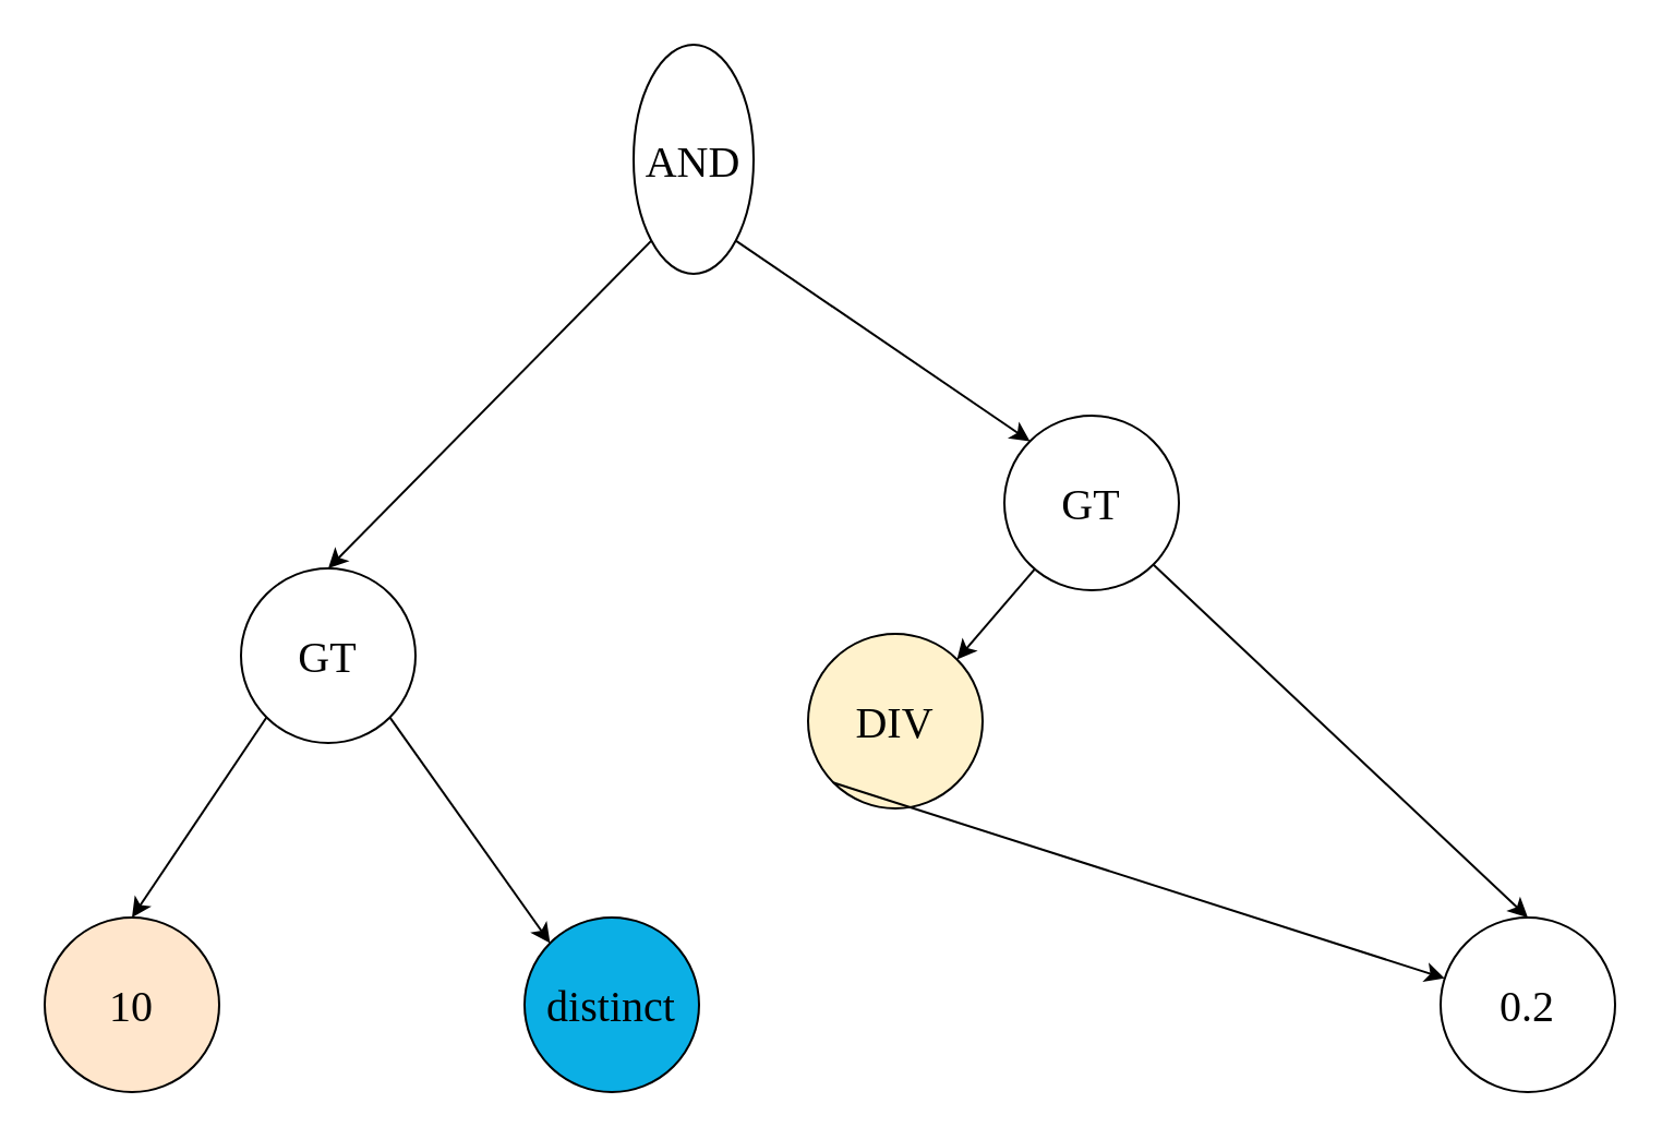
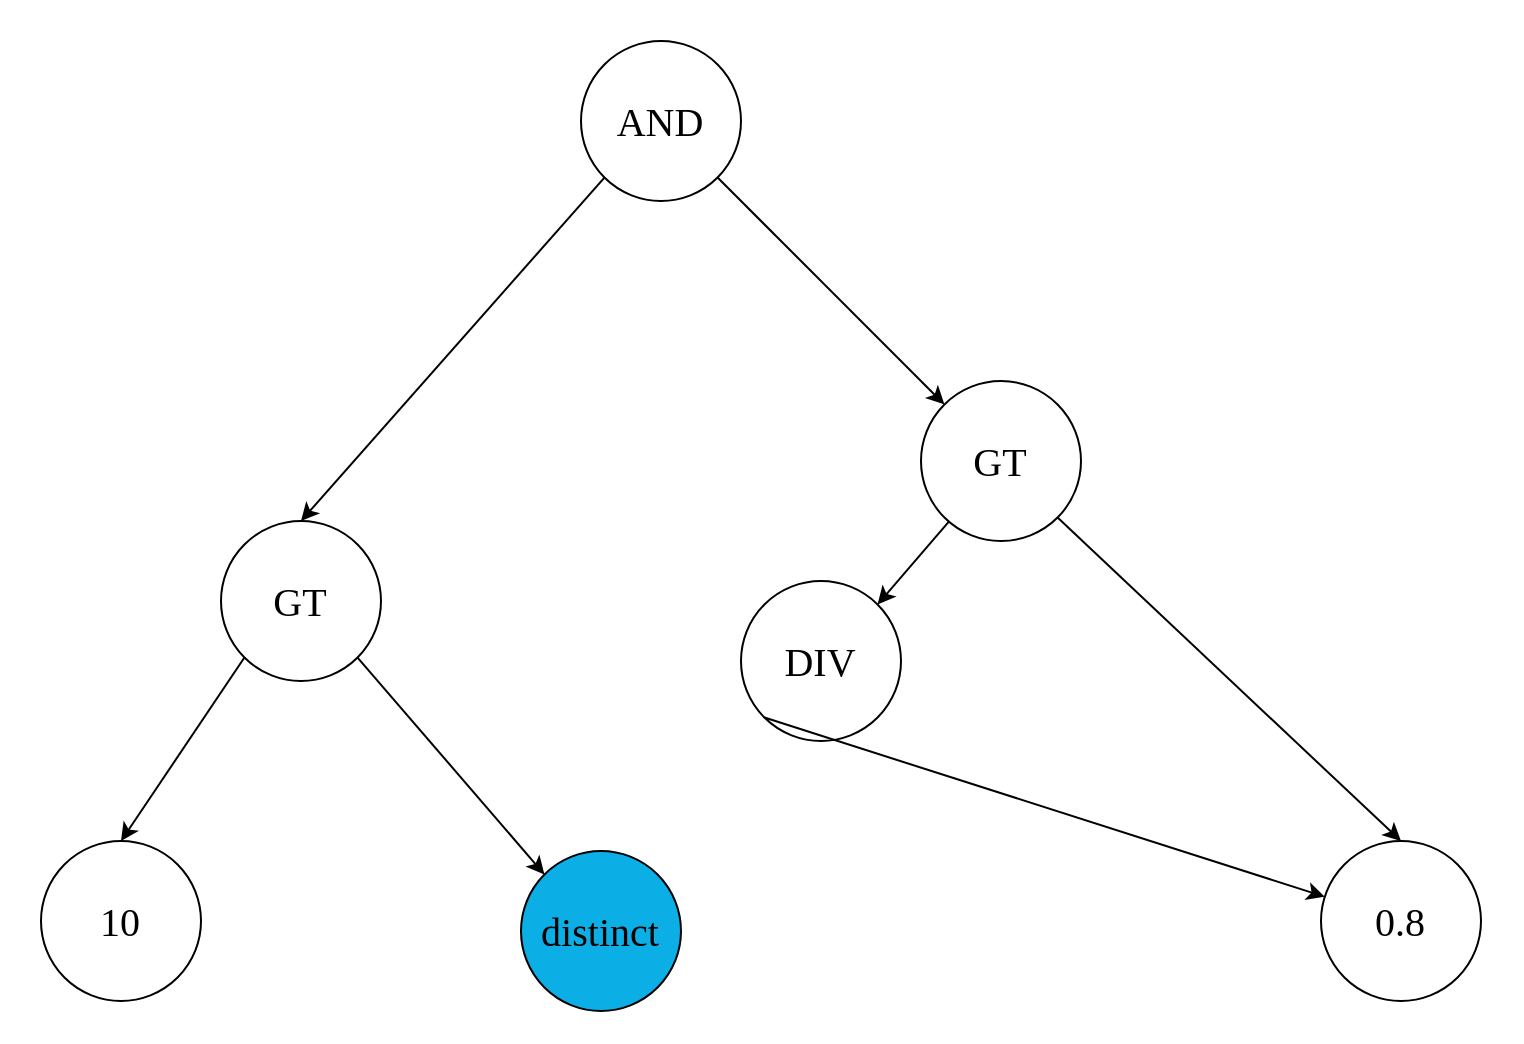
  <mxCell id="0" />
  <mxCell id="1" parent="0" />
- <mxCell id="2" value="&lt;span style=&quot;font-size: 20px&quot;&gt;&lt;font&gt;AND&lt;/font&gt;&lt;/span&gt;" style="ellipse;whiteSpace=wrap;html=1;aspect=fixed;fontStyle=0;fontSize=20;fontFamily=TencentSans;" vertex="1" parent="1"><mxGeometry x="290" y="20" width="55" height="105" as="geometry" /></mxCell>
- <mxCell id="3" value="&lt;span style=&quot;font-size: 20px&quot;&gt;&lt;font&gt;distinct&lt;/font&gt;&lt;/span&gt;" style="ellipse;whiteSpace=wrap;html=1;aspect=fixed;fontStyle=0;fontSize=20;fontFamily=TencentSans;fillColor=#0BAFE5;" vertex="1" parent="1"><mxGeometry x="240" y="420" width="80" height="80" as="geometry" /></mxCell>
- <mxCell id="4" value="&lt;span style=&quot;font-size: 20px&quot;&gt;&lt;font&gt;DIV&lt;/font&gt;&lt;/span&gt;" style="ellipse;whiteSpace=wrap;html=1;aspect=fixed;fontStyle=0;fontSize=20;fontFamily=TencentSans;fillColor=#fff2cc;" vertex="1" parent="1"><mxGeometry x="370" y="290" width="80" height="80" as="geometry" /></mxCell>
+ <mxCell id="2" value="&lt;span style=&quot;font-size: 20px&quot;&gt;&lt;font&gt;AND&lt;/font&gt;&lt;/span&gt;" style="ellipse;whiteSpace=wrap;html=1;aspect=fixed;fontStyle=0;fontSize=20;fontFamily=TencentSans;" vertex="1" parent="1"><mxGeometry x="290" width="80" height="80" as="geometry" y="20" /></mxCell>
+ <mxCell id="3" value="&lt;span style=&quot;font-size: 20px&quot;&gt;&lt;font&gt;distinct&lt;/font&gt;&lt;/span&gt;" style="ellipse;whiteSpace=wrap;html=1;aspect=fixed;fontStyle=0;fontSize=20;fontFamily=TencentSans;fillColor=#0BAFE5;" vertex="1" parent="1"><mxGeometry x="260" y="425" width="80" height="80" as="geometry" /></mxCell>
+ <mxCell id="4" value="&lt;span style=&quot;font-size: 20px&quot;&gt;&lt;font&gt;DIV&lt;/font&gt;&lt;/span&gt;" style="ellipse;whiteSpace=wrap;html=1;aspect=fixed;fontStyle=0;fontSize=20;fontFamily=TencentSans;" vertex="1" parent="1"><mxGeometry x="370" y="290" width="80" height="80" as="geometry" /></mxCell>
  <mxCell id="5" value="" style="endArrow=classic;html=1;exitX=1;exitY=1;exitDx=0;exitDy=0;entryX=0;entryY=0;entryDx=0;entryDy=0;fontStyle=0;fontSize=20;fontFamily=TencentSans;" edge="1" parent="1" source="2" target="11"><mxGeometry width="50" height="50" relative="1" as="geometry"><mxPoint x="276.451" y="217.635" as="sourcePoint" /><mxPoint x="430" y="280" as="targetPoint" /></mxGeometry></mxCell>
  <mxCell id="6" value="&lt;span style=&quot;font-size: 20px&quot;&gt;&lt;font&gt;GT&lt;/font&gt;&lt;/span&gt;" style="ellipse;whiteSpace=wrap;html=1;aspect=fixed;fontStyle=0;fontSize=20;fontFamily=TencentSans;" vertex="1" parent="1"><mxGeometry x="110" y="260" width="80" height="80" as="geometry" /></mxCell>
- <mxCell id="7" value="&lt;span style=&quot;font-size: 20px&quot;&gt;&lt;font&gt;10&lt;/font&gt;&lt;/span&gt;" style="ellipse;whiteSpace=wrap;html=1;aspect=fixed;fontStyle=0;fontSize=20;fontFamily=TencentSans;fillColor=#ffe6cc;" vertex="1" parent="1"><mxGeometry x="20" y="420" width="80" height="80" as="geometry" /></mxCell>
+ <mxCell id="7" value="&lt;span style=&quot;font-size: 20px&quot;&gt;&lt;font&gt;10&lt;/font&gt;&lt;/span&gt;" style="ellipse;whiteSpace=wrap;html=1;aspect=fixed;fontStyle=0;fontSize=20;fontFamily=TencentSans;" vertex="1" parent="1"><mxGeometry x="20" y="420" width="80" height="80" as="geometry" /></mxCell>
  <mxCell id="8" value="" style="endArrow=classic;html=1;exitX=0;exitY=1;exitDx=0;exitDy=0;fontStyle=0;fontSize=20;fontFamily=TencentSans;entryX=0.5;entryY=0;entryDx=0;entryDy=0;" edge="1" parent="1" source="6" target="7"><mxGeometry width="50" height="50" relative="1" as="geometry"><mxPoint x="318.284" y="208.284" as="sourcePoint" /><mxPoint x="80" y="420" as="targetPoint" /></mxGeometry></mxCell>
  <mxCell id="9" value="" style="endArrow=classic;html=1;exitX=1;exitY=1;exitDx=0;exitDy=0;fontStyle=0;fontSize=20;fontFamily=TencentSans;entryX=0;entryY=0;entryDx=0;entryDy=0;" edge="1" parent="1" source="6" target="3"><mxGeometry width="50" height="50" relative="1" as="geometry"><mxPoint x="141.716" y="358.284" as="sourcePoint" /><mxPoint x="210" y="420" as="targetPoint" /></mxGeometry></mxCell>
  <mxCell id="10" value="" style="endArrow=classic;html=1;exitX=0;exitY=1;exitDx=0;exitDy=0;entryX=0.5;entryY=0;entryDx=0;entryDy=0;fontStyle=0;fontSize=20;fontFamily=TencentSans;" edge="1" parent="1" source="2" target="6"><mxGeometry width="50" height="50" relative="1" as="geometry"><mxPoint x="131.716" y="338.284" as="sourcePoint" /><mxPoint x="90" y="430" as="targetPoint" /></mxGeometry></mxCell>
  <mxCell id="11" value="&lt;span style=&quot;font-size: 20px;&quot;&gt;GT&lt;/span&gt;" style="ellipse;whiteSpace=wrap;html=1;aspect=fixed;fontStyle=0;fontSize=20;fontFamily=TencentSans;" vertex="1" parent="1"><mxGeometry x="460" y="190" width="80" height="80" as="geometry" /></mxCell>
- <mxCell id="12" value="&lt;span style=&quot;font-size: 20px&quot;&gt;&lt;font&gt;0.2&lt;/font&gt;&lt;/span&gt;" style="ellipse;whiteSpace=wrap;html=1;aspect=fixed;fontStyle=0;fontSize=20;fontFamily=TencentSans;" vertex="1" parent="1"><mxGeometry x="660" y="420" width="80" height="80" as="geometry" /></mxCell>
+ <mxCell id="12" value="&lt;span style=&quot;font-size: 20px&quot;&gt;&lt;font&gt;0.8&lt;/font&gt;&lt;/span&gt;" style="ellipse;whiteSpace=wrap;html=1;aspect=fixed;fontStyle=0;fontSize=20;fontFamily=TencentSans;" vertex="1" parent="1"><mxGeometry x="660" y="420" width="80" height="80" as="geometry" /></mxCell>
  <mxCell id="13" value="" style="endArrow=classic;html=1;entryX=1;entryY=0;entryDx=0;entryDy=0;fontStyle=0;fontSize=20;fontFamily=TencentSans;" edge="1" parent="1" source="11" target="4"><mxGeometry width="50" height="50" relative="1" as="geometry"><mxPoint x="328.284" y="158.284" as="sourcePoint" /><mxPoint x="410" y="310" as="targetPoint" /></mxGeometry></mxCell>
  <mxCell id="14" value="" style="endArrow=classic;html=1;exitX=1;exitY=1;exitDx=0;exitDy=0;entryX=0.5;entryY=0;entryDx=0;entryDy=0;fontStyle=0;fontSize=20;fontFamily=TencentSans;" edge="1" parent="1" source="11" target="12"><mxGeometry width="50" height="50" relative="1" as="geometry"><mxPoint x="338.284" y="168.284" as="sourcePoint" /><mxPoint x="650" y="480" as="targetPoint" /></mxGeometry></mxCell>
  <mxCell id="15" value="" style="endArrow=classic;html=1;exitX=0;exitY=1;exitDx=0;exitDy=0;fontStyle=0;fontSize=20;fontFamily=TencentSans;" edge="1" parent="1" source="4" target="12"><mxGeometry width="50" height="50" relative="1" as="geometry"><mxPoint x="188.284" y="338.284" as="sourcePoint" /><mxPoint x="330" y="440" as="targetPoint" /></mxGeometry></mxCell>
